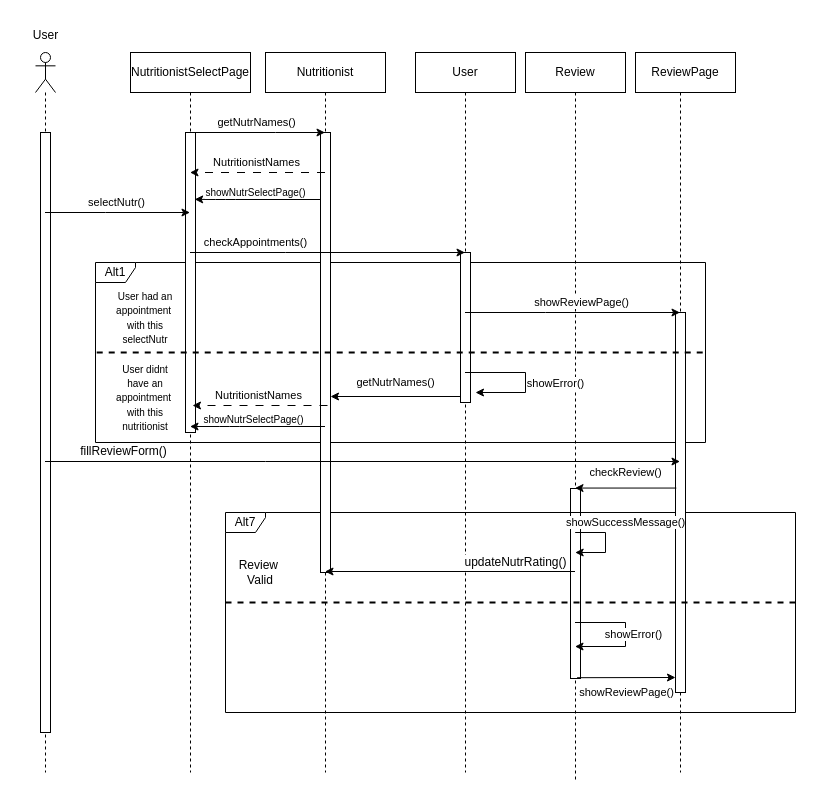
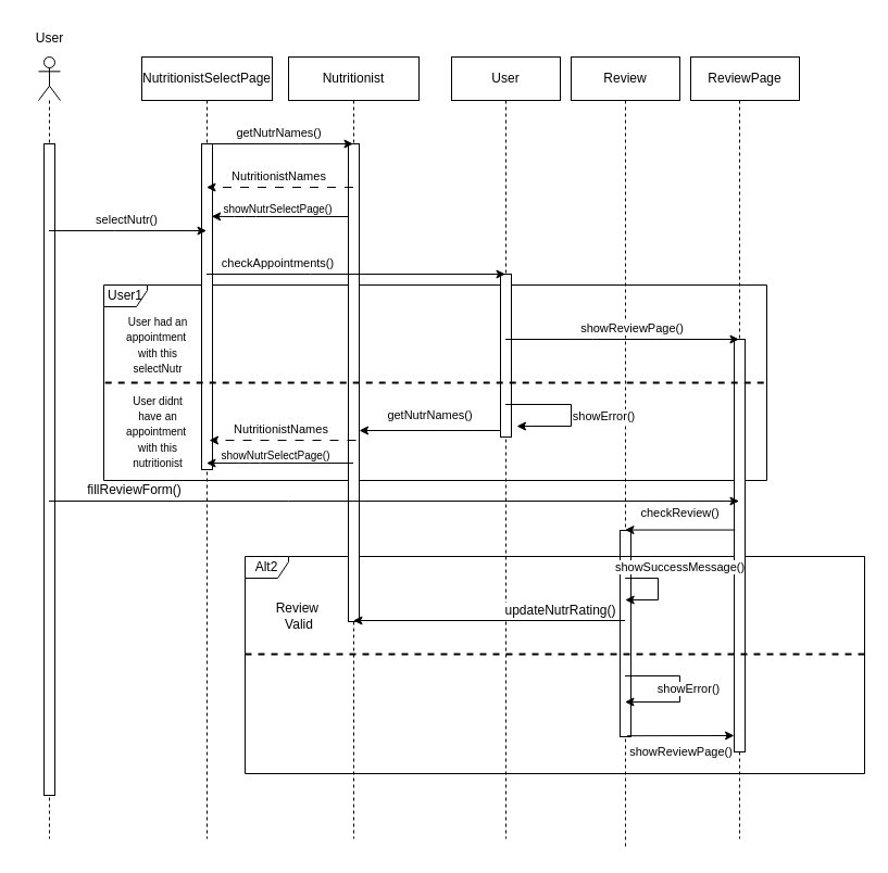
  <mxCell id="0" />
  <mxCell id="1" parent="0" />
  <mxCell id="2" value="Review" style="shape=umlLifeline;perimeter=lifelinePerimeter;whiteSpace=wrap;html=1;container=1;dropTarget=0;collapsible=0;recursiveResize=0;outlineConnect=0;portConstraint=eastwest;newEdgeStyle={&quot;edgeStyle&quot;:&quot;elbowEdgeStyle&quot;,&quot;elbow&quot;:&quot;vertical&quot;,&quot;curved&quot;:0,&quot;rounded&quot;:0};" parent="1" vertex="1"><mxGeometry x="525" y="52" width="100" height="730" as="geometry" /></mxCell>
  <mxCell id="3" value="" style="html=1;points=[];perimeter=orthogonalPerimeter;" vertex="1" parent="1"><mxGeometry x="570" y="488" width="10" height="190" as="geometry" /></mxCell>
- <mxCell id="4" value="Alt7" style="shape=umlFrame;whiteSpace=wrap;html=1;fontSize=12;width=40;height=20;" parent="1" vertex="1"><mxGeometry x="225" y="512" width="570" height="200" as="geometry" /></mxCell>
- <mxCell id="5" value="Alt1" style="shape=umlFrame;whiteSpace=wrap;html=1;width=40;height=20;" parent="1" vertex="1"><mxGeometry x="95" y="262" width="610" height="180" as="geometry" /></mxCell>
+ <mxCell id="4" value="Alt2" style="shape=umlFrame;whiteSpace=wrap;html=1;fontSize=12;width=40;height=20;" parent="1" vertex="1"><mxGeometry x="225" y="512" width="570" height="200" as="geometry" /></mxCell>
+ <mxCell id="5" value="User1" style="shape=umlFrame;whiteSpace=wrap;html=1;width=40;height=20;" parent="1" vertex="1"><mxGeometry x="95" y="262" width="610" height="180" as="geometry" /></mxCell>
  <mxCell id="6" value="" style="shape=umlLifeline;participant=umlEntity;perimeter=lifelinePerimeter;whiteSpace=wrap;html=1;container=1;collapsible=0;recursiveResize=0;verticalAlign=top;spacingTop=36;outlineConnect=0;" parent="1" vertex="1"><mxGeometry x="445" y="52" width="40" height="720" as="geometry" /></mxCell>
  <mxCell id="7" value="" style="html=1;points=[];perimeter=orthogonalPerimeter;fontSize=12;" parent="6" vertex="1"><mxGeometry x="15" y="200" width="10" height="150" as="geometry" /></mxCell>
  <mxCell id="8" value="" style="shape=umlLifeline;participant=umlActor;perimeter=lifelinePerimeter;whiteSpace=wrap;html=1;container=1;collapsible=0;recursiveResize=0;verticalAlign=top;spacingTop=36;outlineConnect=0;" parent="1" vertex="1"><mxGeometry x="35" y="52" width="20" height="720" as="geometry" /></mxCell>
  <mxCell id="9" value="" style="html=1;points=[];perimeter=orthogonalPerimeter;fontSize=12;" parent="8" vertex="1"><mxGeometry x="5" y="80" width="10" height="600" as="geometry" /></mxCell>
  <mxCell id="10" value="" style="shape=umlLifeline;participant=umlBoundary;perimeter=lifelinePerimeter;whiteSpace=wrap;html=1;container=1;collapsible=0;recursiveResize=0;verticalAlign=top;spacingTop=36;outlineConnect=0;" parent="1" vertex="1"><mxGeometry x="165" y="52" width="50" height="720" as="geometry" /></mxCell>
  <mxCell id="11" value="" style="html=1;points=[];perimeter=orthogonalPerimeter;fontSize=12;" parent="10" vertex="1"><mxGeometry x="20" y="80" width="10" height="300" as="geometry" /></mxCell>
  <mxCell id="12" value="showNutrSelectPage()" style="endArrow=classic;html=1;rounded=0;entryX=0.92;entryY=0.284;entryDx=0;entryDy=0;entryPerimeter=0;fontSize=10;" parent="10" edge="1" source="13"><mxGeometry x="0.067" y="-7" width="50" height="50" relative="1" as="geometry"><mxPoint x="20.4" y="136.32" as="sourcePoint" /><mxPoint x="29.2" y="146.84" as="targetPoint" /><Array as="points"><mxPoint x="70" y="147" /><mxPoint x="60" y="147" /><mxPoint x="50" y="147" /></Array><mxPoint as="offset" /></mxGeometry></mxCell>
  <mxCell id="13" value="" style="shape=umlLifeline;participant=umlEntity;perimeter=lifelinePerimeter;whiteSpace=wrap;html=1;container=1;collapsible=0;recursiveResize=0;verticalAlign=top;spacingTop=36;outlineConnect=0;" parent="1" vertex="1"><mxGeometry x="305" y="52" width="40" height="720" as="geometry" /></mxCell>
  <mxCell id="14" value="" style="html=1;points=[];perimeter=orthogonalPerimeter;fontSize=12;" parent="13" vertex="1"><mxGeometry x="15" y="80" width="10" height="440" as="geometry" /></mxCell>
  <mxCell id="15" value="" style="shape=umlLifeline;participant=umlBoundary;perimeter=lifelinePerimeter;whiteSpace=wrap;html=1;container=1;collapsible=0;recursiveResize=0;verticalAlign=top;spacingTop=36;outlineConnect=0;" parent="1" vertex="1"><mxGeometry x="655" y="52" width="50" height="720" as="geometry" /></mxCell>
  <mxCell id="16" value="" style="html=1;points=[];perimeter=orthogonalPerimeter;fontSize=12;" parent="15" vertex="1"><mxGeometry x="20" y="260" width="10" height="380" as="geometry" /></mxCell>
  <mxCell id="17" value="&lt;span style=&quot;color: rgb(0, 0, 0); font-family: Helvetica; font-size: 11px; font-style: normal; font-variant-ligatures: normal; font-variant-caps: normal; font-weight: 400; letter-spacing: normal; orphans: 2; text-align: center; text-indent: 0px; text-transform: none; widows: 2; word-spacing: 0px; -webkit-text-stroke-width: 0px; background-color: rgb(255, 255, 255); text-decoration-thickness: initial; text-decoration-style: initial; text-decoration-color: initial; float: none; display: inline !important;&quot;&gt;getNutrNames()&lt;/span&gt;" style="endArrow=classic;html=1;rounded=0;" parent="1" source="10" target="13" edge="1"><mxGeometry x="-0.024" y="10" width="50" height="50" relative="1" as="geometry"><mxPoint x="215" y="142" as="sourcePoint" /><mxPoint x="265" y="92" as="targetPoint" /><Array as="points"><mxPoint x="275" y="132" /></Array><mxPoint as="offset" /></mxGeometry></mxCell>
  <mxCell id="18" value="NutritionistNames" style="endArrow=classic;html=1;rounded=0;dashed=1;dashPattern=8 8;" parent="1" source="13" target="10" edge="1"><mxGeometry x="0.022" y="-10" width="50" height="50" relative="1" as="geometry"><mxPoint x="245" y="242" as="sourcePoint" /><mxPoint x="295" y="192" as="targetPoint" /><Array as="points"><mxPoint x="295" y="172" /></Array><mxPoint as="offset" /></mxGeometry></mxCell>
  <mxCell id="19" value="selectNutr()" style="endArrow=classic;html=1;rounded=0;" parent="1" source="8" target="10" edge="1"><mxGeometry x="-0.028" y="10" width="50" height="50" relative="1" as="geometry"><mxPoint x="115" y="262" as="sourcePoint" /><mxPoint x="165" y="212" as="targetPoint" /><Array as="points"><mxPoint x="105" y="212" /></Array><mxPoint x="1" as="offset" /></mxGeometry></mxCell>
  <mxCell id="20" value="checkAppointments()" style="endArrow=classic;html=1;rounded=0;" parent="1" source="10" target="6" edge="1"><mxGeometry x="-0.524" y="10" width="50" height="50" relative="1" as="geometry"><mxPoint x="235" y="272" as="sourcePoint" /><mxPoint x="285" y="222" as="targetPoint" /><Array as="points"><mxPoint x="285" y="252" /></Array><mxPoint as="offset" /></mxGeometry></mxCell>
  <mxCell id="21" value="showReviewPage()" style="endArrow=classic;html=1;rounded=0;" parent="1" source="6" target="15" edge="1"><mxGeometry x="0.073" y="10" width="50" height="50" relative="1" as="geometry"><mxPoint x="525" y="312" as="sourcePoint" /><mxPoint x="575" y="262" as="targetPoint" /><Array as="points"><mxPoint x="545" y="312" /></Array><mxPoint x="1" as="offset" /></mxGeometry></mxCell>
  <mxCell id="22" value="showError()" style="endArrow=classic;html=1;rounded=0;" parent="1" source="6" edge="1"><mxGeometry x="0.081" y="30" width="50" height="50" relative="1" as="geometry"><mxPoint x="375" y="422" as="sourcePoint" /><mxPoint x="475" y="392" as="targetPoint" /><Array as="points"><mxPoint x="525" y="372" /><mxPoint x="525" y="392" /></Array><mxPoint as="offset" /></mxGeometry></mxCell>
  <mxCell id="23" value="" style="endArrow=none;dashed=1;html=1;rounded=0;exitX=0.002;exitY=0.5;exitDx=0;exitDy=0;exitPerimeter=0;entryX=0.998;entryY=0.5;entryDx=0;entryDy=0;entryPerimeter=0;strokeWidth=2;" parent="1" source="5" target="5" edge="1"><mxGeometry width="50" height="50" relative="1" as="geometry"><mxPoint x="225" y="352" as="sourcePoint" /><mxPoint x="275" y="302" as="targetPoint" /></mxGeometry></mxCell>
  <mxCell id="24" value="&lt;font style=&quot;font-size: 10px;&quot;&gt;User had an appointment&amp;nbsp;&lt;br&gt;with this selectNutr&lt;br&gt;&lt;/font&gt;" style="text;html=1;strokeColor=none;fillColor=none;align=center;verticalAlign=middle;whiteSpace=wrap;rounded=0;" parent="1" vertex="1"><mxGeometry x="115" y="302" width="60" height="30" as="geometry" /></mxCell>
  <mxCell id="25" value="&lt;font style=&quot;font-size: 10px;&quot;&gt;User didnt have an appointment&amp;nbsp;&lt;br&gt;with this nutritionist&lt;br&gt;&lt;/font&gt;" style="text;html=1;strokeColor=none;fillColor=none;align=center;verticalAlign=middle;whiteSpace=wrap;rounded=0;" parent="1" vertex="1"><mxGeometry x="115" y="382" width="60" height="30" as="geometry" /></mxCell>
  <mxCell id="26" value="fillReviewForm()" style="endArrow=classic;html=1;rounded=0;strokeWidth=1;fontSize=12;" parent="1" edge="1"><mxGeometry x="-0.753" y="10" width="50" height="50" relative="1" as="geometry"><mxPoint x="44.5" y="461" as="sourcePoint" /><mxPoint x="679.5" y="461" as="targetPoint" /><Array as="points"><mxPoint x="265" y="461" /></Array><mxPoint as="offset" /></mxGeometry></mxCell>
  <mxCell id="27" value="updateNutrRating()" style="endArrow=classic;html=1;rounded=0;strokeWidth=1;fontSize=12;" parent="1" source="2" edge="1"><mxGeometry x="-0.524" y="-9" width="50" height="50" relative="1" as="geometry"><mxPoint x="614.5" y="571" as="sourcePoint" /><mxPoint x="324.5" y="571" as="targetPoint" /><mxPoint as="offset" /></mxGeometry></mxCell>
  <mxCell id="28" value="" style="endArrow=none;dashed=1;html=1;rounded=0;strokeWidth=2;fontSize=12;exitX=0;exitY=0.45;exitDx=0;exitDy=0;exitPerimeter=0;entryX=1.002;entryY=0.45;entryDx=0;entryDy=0;entryPerimeter=0;" parent="1" source="4" target="4" edge="1"><mxGeometry width="50" height="50" relative="1" as="geometry"><mxPoint x="385" y="642" as="sourcePoint" /><mxPoint x="435" y="592" as="targetPoint" /></mxGeometry></mxCell>
- <mxCell id="29" value="Review&amp;nbsp;&lt;br&gt;Valid" style="text;html=1;strokeColor=none;fillColor=none;align=center;verticalAlign=middle;whiteSpace=wrap;rounded=0;fontSize=12;" parent="1" vertex="1"><mxGeometry x="230" y="557" width="60" height="30" as="geometry" /></mxCell>
+ <mxCell id="29" value="Review&amp;nbsp;&lt;br&gt;Valid" style="text;html=1;strokeColor=none;fillColor=none;align=center;verticalAlign=middle;whiteSpace=wrap;rounded=0;fontSize=12;" parent="1" vertex="1"><mxGeometry x="245" y="552" width="60" height="30" as="geometry" /></mxCell>
  <mxCell id="30" value="NutritionistSelectPage" style="rounded=0;whiteSpace=wrap;html=1;" parent="1" vertex="1"><mxGeometry x="130" y="52" width="120" height="40" as="geometry" /></mxCell>
  <mxCell id="31" value="Nutritionist" style="rounded=0;whiteSpace=wrap;html=1;" parent="1" vertex="1"><mxGeometry x="265" y="52" width="120" height="40" as="geometry" /></mxCell>
  <mxCell id="32" value="User" style="rounded=0;whiteSpace=wrap;html=1;" parent="1" vertex="1"><mxGeometry x="415" y="52" width="100" height="40" as="geometry" /></mxCell>
  <mxCell id="33" value="ReviewPage" style="rounded=0;whiteSpace=wrap;html=1;" parent="1" vertex="1"><mxGeometry x="635" y="52" width="100" height="40" as="geometry" /></mxCell>
  <mxCell id="34" value="User" style="text;html=1;align=center;verticalAlign=middle;resizable=0;points=[];autosize=1;strokeColor=none;fillColor=none;" parent="1" vertex="1"><mxGeometry x="20" y="20" width="50" height="30" as="geometry" /></mxCell>
  <mxCell id="35" value="checkReview()" style="endArrow=classic;html=1;rounded=0;exitX=0.08;exitY=0.462;exitDx=0;exitDy=0;exitPerimeter=0;" parent="1" source="16" target="2" edge="1"><mxGeometry x="0.003" y="-16" width="50" height="50" relative="1" as="geometry"><mxPoint x="515" y="512" as="sourcePoint" /><mxPoint x="565" y="462" as="targetPoint" /><mxPoint as="offset" /></mxGeometry></mxCell>
  <mxCell id="36" value="showError()" style="endArrow=classic;html=1;rounded=0;" parent="1" source="2" target="2" edge="1"><mxGeometry x="-0.015" y="8" width="50" height="50" relative="1" as="geometry"><mxPoint x="575.5" y="646" as="sourcePoint" /><mxPoint x="676" y="646" as="targetPoint" /><mxPoint as="offset" /><Array as="points"><mxPoint x="625" y="622" /><mxPoint x="625" y="646" /></Array></mxGeometry></mxCell>
  <mxCell id="37" value="getNutrNames()" style="endArrow=classic;html=1;rounded=0;" parent="1" edge="1"><mxGeometry y="-14" width="50" height="50" relative="1" as="geometry"><mxPoint x="460" y="396" as="sourcePoint" /><mxPoint x="330" y="396" as="targetPoint" /><mxPoint as="offset" /></mxGeometry></mxCell>
  <mxCell id="38" value="NutritionistNames" style="endArrow=classic;html=1;rounded=0;dashed=1;dashPattern=8 8;" parent="1" edge="1"><mxGeometry x="0.022" y="-10" width="50" height="50" relative="1" as="geometry"><mxPoint x="327" y="405" as="sourcePoint" /><mxPoint x="192" y="405" as="targetPoint" /><Array as="points"><mxPoint x="297" y="405" /></Array><mxPoint as="offset" /></mxGeometry></mxCell>
  <mxCell id="39" value="showSuccessMessage()" style="endArrow=classic;html=1;rounded=0;" parent="1" edge="1"><mxGeometry x="-0.248" y="22" width="50" height="50" relative="1" as="geometry"><mxPoint x="574.667" y="532" as="sourcePoint" /><mxPoint x="574.667" y="552" as="targetPoint" /><mxPoint x="-2" y="-10" as="offset" /><Array as="points"><mxPoint x="605" y="532" /><mxPoint x="605" y="552" /></Array></mxGeometry></mxCell>
  <mxCell id="40" value="showReviewPage()" style="endArrow=classic;html=1;rounded=0;exitX=1.16;exitY=0.976;exitDx=0;exitDy=0;exitPerimeter=0;" parent="1" edge="1"><mxGeometry x="-0.012" y="-15" width="50" height="50" relative="1" as="geometry"><mxPoint x="576.6" y="677.2" as="sourcePoint" /><mxPoint x="675" y="677" as="targetPoint" /><mxPoint as="offset" /></mxGeometry></mxCell>
  <mxCell id="41" value="showNutrSelectPage()" style="endArrow=classic;html=1;rounded=0;fontSize=10;" edge="1" parent="1" source="13" target="10"><mxGeometry x="0.067" y="-7" width="50" height="50" relative="1" as="geometry"><mxPoint x="328.5" y="426" as="sourcePoint" /><mxPoint x="198.2" y="425.84" as="targetPoint" /><Array as="points"><mxPoint x="239" y="426" /><mxPoint x="229" y="426" /><mxPoint x="219" y="426" /></Array><mxPoint as="offset" /></mxGeometry></mxCell>
